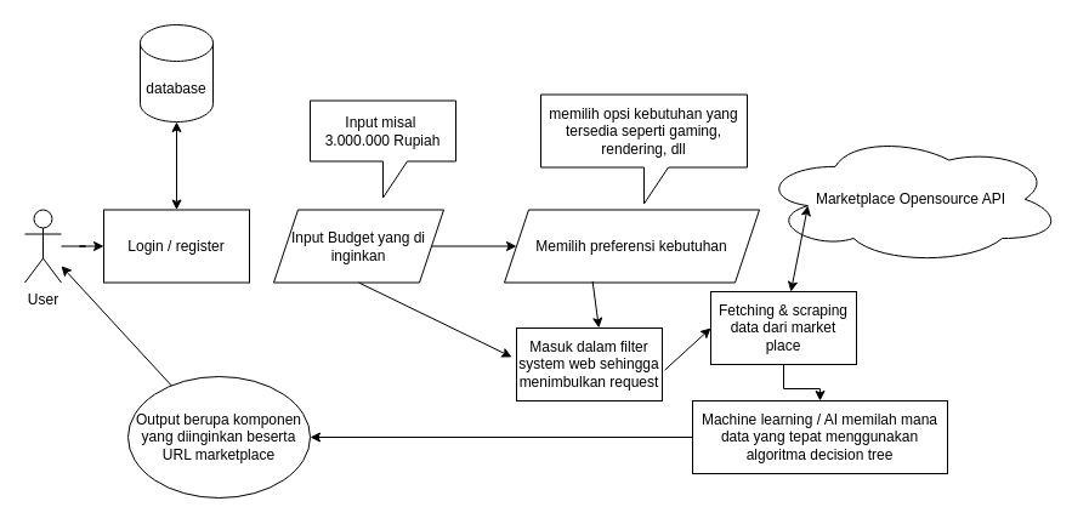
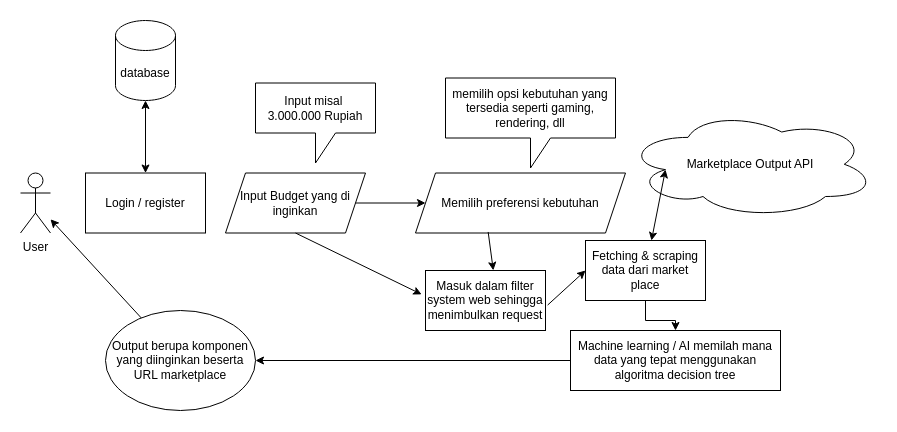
  <mxCell id="0" />
  <mxCell id="1" parent="0" />
- <mxCell id="2" style="edgeStyle=orthogonalEdgeStyle;rounded=0;orthogonalLoop=1;jettySize=auto;html=1;" edge="1" parent="1" source="3" target="17"><mxGeometry relative="1" as="geometry"><mxPoint x="65" y="207.5" as="sourcePoint" /></mxGeometry></mxCell>
  <mxCell id="3" value="User" style="shape=umlActor;verticalLabelPosition=bottom;verticalAlign=top;html=1;" vertex="1" parent="1"><mxGeometry x="20" y="172.5" width="30" height="60" as="geometry" /></mxCell>
  <mxCell id="4" value="Input Budget yang di inginkan" style="shape=parallelogram;perimeter=parallelogramPerimeter;whiteSpace=wrap;html=1;fixedSize=1;" vertex="1" parent="1"><mxGeometry x="225" y="172.5" width="140" height="60" as="geometry" /></mxCell>
  <mxCell id="5" value="Memilih preferensi kebutuhan" style="shape=parallelogram;perimeter=parallelogramPerimeter;whiteSpace=wrap;html=1;fixedSize=1;" vertex="1" parent="1"><mxGeometry x="415" y="172.5" width="210" height="60" as="geometry" /></mxCell>
  <mxCell id="6" value="" style="endArrow=classic;html=1;rounded=0;" edge="1" parent="1" source="4"><mxGeometry width="50" height="50" relative="1" as="geometry"><mxPoint x="405" y="252.5" as="sourcePoint" /><mxPoint x="425" y="202.5" as="targetPoint" /></mxGeometry></mxCell>
  <mxCell id="7" value="Masuk dalam filter system web sehingga menimbulkan request" style="rounded=0;whiteSpace=wrap;html=1;" vertex="1" parent="1"><mxGeometry x="425" y="270" width="120" height="60" as="geometry" /></mxCell>
  <mxCell id="8" value="Input misal&amp;nbsp;&lt;br&gt;3.000.000 Rupiah" style="shape=callout;whiteSpace=wrap;html=1;perimeter=calloutPerimeter;" vertex="1" parent="1"><mxGeometry x="255" y="82.5" width="120" height="80" as="geometry" /></mxCell>
  <mxCell id="9" value="memilih opsi kebutuhan yang tersedia seperti gaming, rendering, dll" style="shape=callout;whiteSpace=wrap;html=1;perimeter=calloutPerimeter;" vertex="1" parent="1"><mxGeometry x="445" y="77.5" width="170" height="90" as="geometry" /></mxCell>
  <mxCell id="10" value="" style="endArrow=classic;html=1;rounded=0;exitX=0.5;exitY=1;exitDx=0;exitDy=0;entryX=-0.032;entryY=0.398;entryDx=0;entryDy=0;entryPerimeter=0;" edge="1" parent="1" source="4" target="7"><mxGeometry width="50" height="50" relative="1" as="geometry"><mxPoint x="435" y="262.5" as="sourcePoint" /><mxPoint x="485" y="212.5" as="targetPoint" /></mxGeometry></mxCell>
  <mxCell id="11" value="" style="endArrow=classic;html=1;rounded=0;entryX=0.565;entryY=-0.002;entryDx=0;entryDy=0;entryPerimeter=0;exitX=0.346;exitY=0.983;exitDx=0;exitDy=0;exitPerimeter=0;" edge="1" parent="1" source="5" target="7"><mxGeometry width="50" height="50" relative="1" as="geometry"><mxPoint x="435" y="302.5" as="sourcePoint" /><mxPoint x="485" y="252.5" as="targetPoint" /></mxGeometry></mxCell>
  <mxCell id="12" style="edgeStyle=orthogonalEdgeStyle;rounded=0;orthogonalLoop=1;jettySize=auto;html=1;" edge="1" parent="1" source="13" target="20"><mxGeometry relative="1" as="geometry" /></mxCell>
  <mxCell id="13" value="Fetching &amp;amp; scraping data dari market place" style="rounded=0;whiteSpace=wrap;html=1;" vertex="1" parent="1"><mxGeometry x="585" y="240" width="120" height="60" as="geometry" /></mxCell>
- <mxCell id="14" value="Marketplace Opensource API" style="ellipse;shape=cloud;whiteSpace=wrap;html=1;" vertex="1" parent="1"><mxGeometry x="625" y="110" width="250" height="107.5" as="geometry" /></mxCell>
+ <mxCell id="14" value="Marketplace Output API" style="ellipse;shape=cloud;whiteSpace=wrap;html=1;" vertex="1" parent="1"><mxGeometry x="625" y="110" width="250" height="107.5" as="geometry" /></mxCell>
  <mxCell id="15" value="database" style="shape=cylinder3;whiteSpace=wrap;html=1;boundedLbl=1;backgroundOutline=1;size=15;" vertex="1" parent="1"><mxGeometry x="115" y="20" width="60" height="80" as="geometry" /></mxCell>
  <mxCell id="16" style="edgeStyle=orthogonalEdgeStyle;rounded=0;orthogonalLoop=1;jettySize=auto;html=1;exitX=0.5;exitY=1;exitDx=0;exitDy=0;" edge="1" parent="1" source="17"><mxGeometry relative="1" as="geometry"><mxPoint x="145.333" y="220" as="targetPoint" /></mxGeometry></mxCell>
  <mxCell id="17" value="Login / register" style="rounded=0;whiteSpace=wrap;html=1;" vertex="1" parent="1"><mxGeometry x="85" y="172.5" width="120" height="60" as="geometry" /></mxCell>
  <mxCell id="18" value="" style="endArrow=classic;html=1;rounded=0;entryX=0;entryY=0.5;entryDx=0;entryDy=0;exitX=1.018;exitY=0.576;exitDx=0;exitDy=0;exitPerimeter=0;" edge="1" parent="1" source="7" target="13"><mxGeometry width="50" height="50" relative="1" as="geometry"><mxPoint x="485" y="370" as="sourcePoint" /><mxPoint x="535" y="320" as="targetPoint" /></mxGeometry></mxCell>
  <mxCell id="19" value="" style="endArrow=classic;startArrow=classic;html=1;rounded=0;entryX=0.16;entryY=0.55;entryDx=0;entryDy=0;entryPerimeter=0;" edge="1" parent="1" source="13" target="14"><mxGeometry width="50" height="50" relative="1" as="geometry"><mxPoint x="675" y="380" as="sourcePoint" /><mxPoint x="780" y="343" as="targetPoint" /></mxGeometry></mxCell>
  <mxCell id="20" value="Machine learning / AI memilah mana data yang tepat menggunakan algoritma decision tree" style="rounded=0;whiteSpace=wrap;html=1;" vertex="1" parent="1"><mxGeometry x="570" y="330" width="210" height="60" as="geometry" /></mxCell>
  <mxCell id="21" value="Output berupa komponen yang diinginkan beserta URL marketplace" style="ellipse;whiteSpace=wrap;html=1;" vertex="1" parent="1"><mxGeometry x="105" y="310" width="150" height="100" as="geometry" /></mxCell>
  <mxCell id="22" value="" style="endArrow=classic;startArrow=classic;html=1;rounded=0;entryX=0.5;entryY=1;entryDx=0;entryDy=0;entryPerimeter=0;" edge="1" parent="1" source="17" target="15"><mxGeometry width="50" height="50" relative="1" as="geometry"><mxPoint x="265" y="220" as="sourcePoint" /><mxPoint x="315" y="170" as="targetPoint" /></mxGeometry></mxCell>
  <mxCell id="23" value="" style="endArrow=classic;html=1;rounded=0;" edge="1" parent="1" source="20" target="21"><mxGeometry width="50" height="50" relative="1" as="geometry"><mxPoint x="465" y="360" as="sourcePoint" /><mxPoint x="515" y="310" as="targetPoint" /></mxGeometry></mxCell>
  <mxCell id="24" value="" style="endArrow=classic;html=1;rounded=0;" edge="1" parent="1" source="21" target="3"><mxGeometry width="50" height="50" relative="1" as="geometry"><mxPoint x="175" y="320" as="sourcePoint" /><mxPoint x="225" y="270" as="targetPoint" /></mxGeometry></mxCell>
